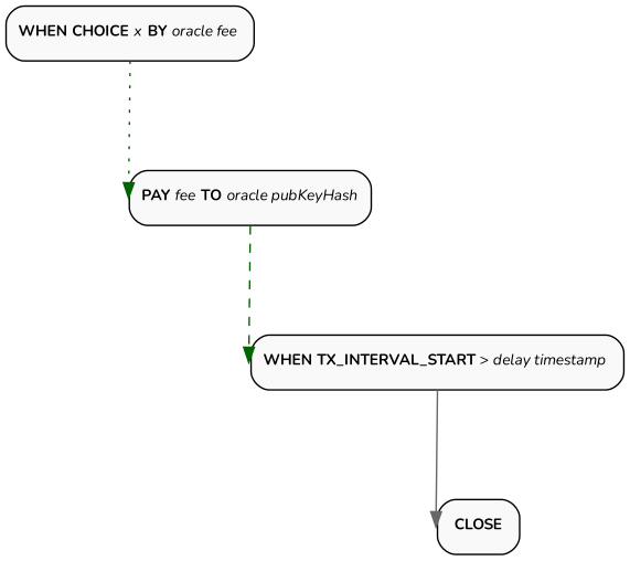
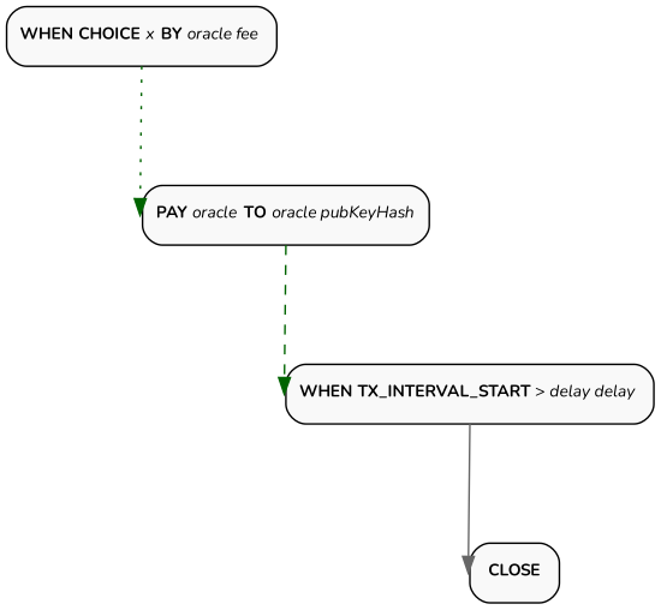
  digraph {
    fontname=Nunito
    nodesep=0.6
    rankdir=TD
    ranksep=1
    splines=line
    node [color="#aaa" fillcolor="#f9f9f9" fontname=Nunito fontsize=10 shape=rect style="filled, rounded"]
    edge [color=darkgreen fontname=Nunito fontsize=10 headport=w tailport=s]
    n1 [label=<<b>WHEN CHOICE</b> <i>x</i> <b>BY</b> <i>oracle fee</i> >]
-   n2 [label=<<b>PAY </b><i>fee</i> <b>TO</b> <i>oracle pubKeyHash</i>>]
-   n3 [label=<<b>WHEN TX_INTERVAL_START</b> &gt; <i>delay timestamp</i> >]
+   n2 [label=<<b>PAY </b><i>oracle</i> <b>TO</b> <i>oracle pubKeyHash</i>>]
+   n3 [label=<<b>WHEN TX_INTERVAL_START</b> &gt; <i>delay delay</i> >]
    n4 [label=<<b>CLOSE</b>>]
    n1 -> n2 [style=dotted]
    n2 -> n3 [style=dashed]
    n3 -> n4 [color=gray40 style=solid]
  }
